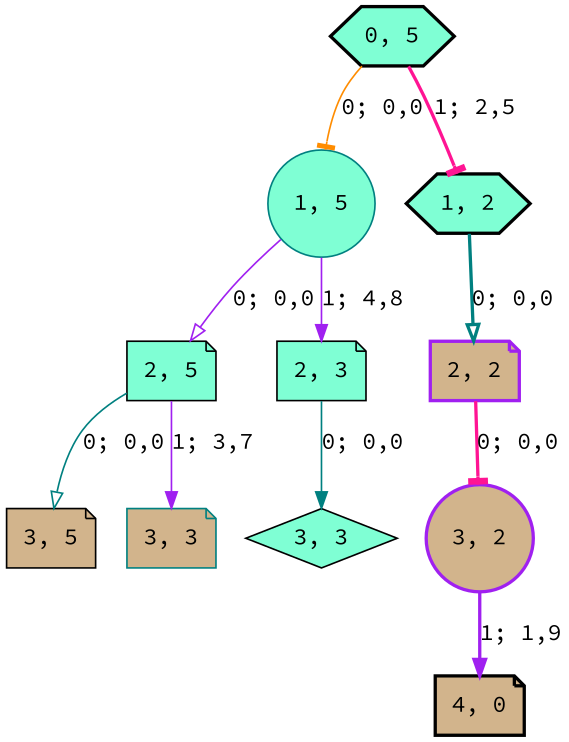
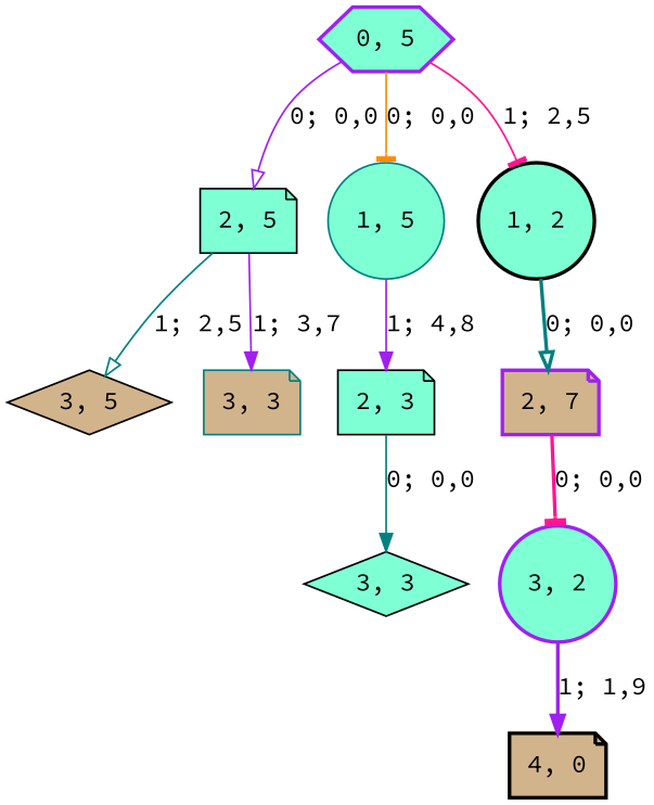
  strict digraph {
    fontname="Source Code Pro"
    node [color=black fillcolor=aquamarine fontname="Source Code Pro" shape=note style="solid,filled"]
    edge [arrowhead=normal color=purple fontname="Source Code Pro" style=solid]
    n1 [label="2, 5"]
-   n2 [fillcolor=tan label="3, 5"]
+   n2 [fillcolor=tan label="3, 5" shape=diamond]
    n3 [color=teal fillcolor=tan label="3, 3"]
    n4 [color=teal label="1, 5" shape=circle]
    n5 [label="2, 3"]
    n6 [label="3, 3" shape=diamond]
-   n7 [label="0, 5" shape=hexagon style="bold,filled"]
-   n8 [label="1, 2" shape=hexagon style="bold,filled"]
-   n9 [color=purple fillcolor=tan label="2, 2" style="bold,filled"]
-   n10 [color=purple fillcolor=tan label="3, 2" shape=circle style="bold,filled"]
+   n7 [color=purple label="0, 5" shape=hexagon style="bold,filled"]
+   n8 [label="1, 2" shape=circle style="bold,filled"]
+   n9 [color=purple fillcolor=tan label="2, 7" style="bold,filled"]
+   n10 [color=purple label="3, 2" shape=circle style="bold,filled"]
    n11 [fillcolor=tan label="4, 0" style="bold,filled"]
-   n1 -> n2 [arrowhead=onormal color=teal label="0; 0,0"]
+   n1 -> n2 [arrowhead=onormal color=teal label="1; 2,5"]
    n1 -> n3 [label="1; 3,7"]
-   n4 -> n1 [arrowhead=onormal label="0; 0,0"]
+   n7 -> n1 [arrowhead=onormal label="0; 0,0"]
    n4 -> n5 [label="1; 4,8"]
    n5 -> n6 [color=teal label="0; 0,0"]
    n7 -> n4 [arrowhead=tee color=darkorange label="0; 0,0"]
-   n7 -> n8 [arrowhead=tee color=deeppink label="1; 2,5" style=bold]
+   n7 -> n8 [arrowhead=tee color=deeppink label="1; 2,5"]
    n8 -> n9 [arrowhead=onormal color=teal label="0; 0,0" style=bold]
    n9 -> n10 [arrowhead=tee color=deeppink label="0; 0,0" style=bold]
    n10 -> n11 [label="1; 1,9" style=bold]
  }
